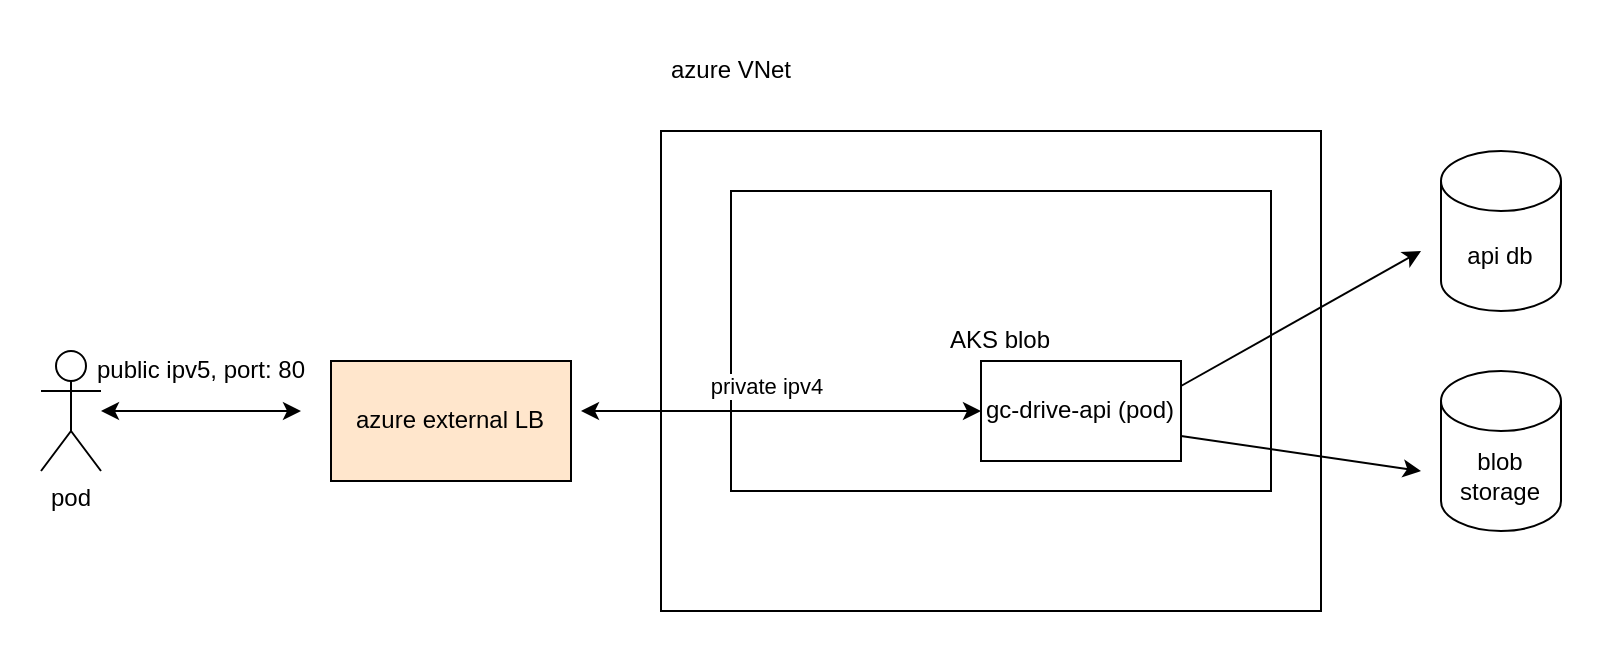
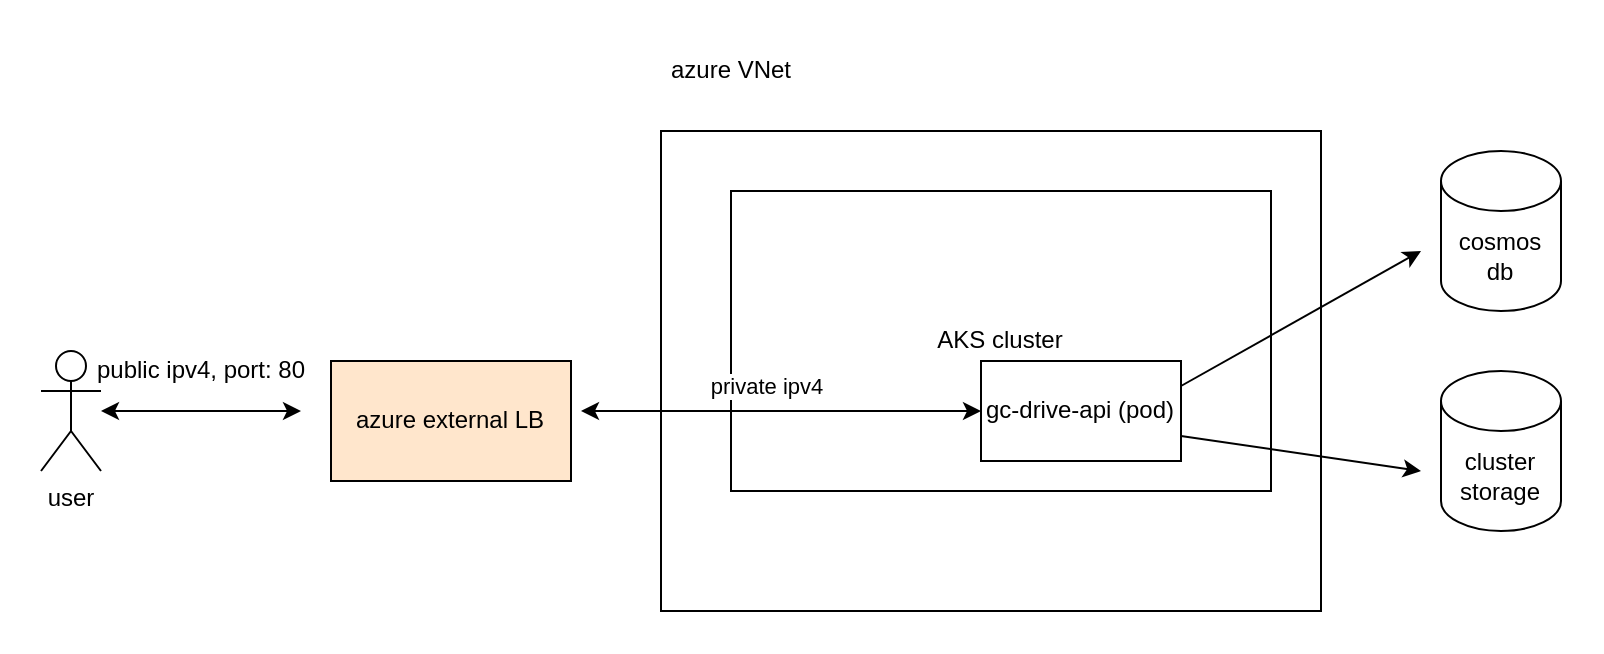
  <mxCell id="0" />
  <mxCell id="1" parent="0" />
  <mxCell id="2" value="" style="rounded=0;whiteSpace=wrap;html=1;" vertex="1" parent="1"><mxGeometry x="330" y="65" width="330" height="240" as="geometry" /></mxCell>
  <mxCell id="3" value="azure VNet" style="text;html=1;align=center;verticalAlign=middle;resizable=0;points=[];autosize=1;strokeColor=none;fillColor=none;" vertex="1" parent="1"><mxGeometry x="325" y="20" width="80" height="30" as="geometry" /></mxCell>
- <mxCell id="4" value="AKS blob" style="rounded=0;whiteSpace=wrap;html=1;" vertex="1" parent="1"><mxGeometry x="365" y="95" width="270" height="150" as="geometry" /></mxCell>
+ <mxCell id="4" value="AKS cluster" style="rounded=0;whiteSpace=wrap;html=1;" vertex="1" parent="1"><mxGeometry x="365" y="95" width="270" height="150" as="geometry" /></mxCell>
  <mxCell id="5" value="gc-drive-api (pod)" style="rounded=0;whiteSpace=wrap;html=1;" vertex="1" parent="1"><mxGeometry x="490" y="180" width="100" height="50" as="geometry" /></mxCell>
- <mxCell id="6" value="api db" style="shape=cylinder3;whiteSpace=wrap;html=1;boundedLbl=1;backgroundOutline=1;size=15;" vertex="1" parent="1"><mxGeometry x="720" y="75" width="60" height="80" as="geometry" /></mxCell>
- <mxCell id="7" value="blob storage" style="shape=cylinder3;whiteSpace=wrap;html=1;boundedLbl=1;backgroundOutline=1;size=15;" vertex="1" parent="1"><mxGeometry x="720" y="185" width="60" height="80" as="geometry" /></mxCell>
+ <mxCell id="6" value="cosmos db" style="shape=cylinder3;whiteSpace=wrap;html=1;boundedLbl=1;backgroundOutline=1;size=15;" vertex="1" parent="1"><mxGeometry x="720" y="75" width="60" height="80" as="geometry" /></mxCell>
+ <mxCell id="7" value="cluster storage" style="shape=cylinder3;whiteSpace=wrap;html=1;boundedLbl=1;backgroundOutline=1;size=15;" vertex="1" parent="1"><mxGeometry x="720" y="185" width="60" height="80" as="geometry" /></mxCell>
  <mxCell id="8" value="" style="endArrow=classic;html=1;rounded=0;exitX=1;exitY=0.25;exitDx=0;exitDy=0;" edge="1" parent="1" source="5"><mxGeometry width="50" height="50" relative="1" as="geometry"><mxPoint x="550" y="210" as="sourcePoint" /><mxPoint x="710" y="125" as="targetPoint" /></mxGeometry></mxCell>
  <mxCell id="9" value="" style="endArrow=classic;html=1;rounded=0;exitX=1;exitY=0.75;exitDx=0;exitDy=0;" edge="1" parent="1" source="5"><mxGeometry width="50" height="50" relative="1" as="geometry"><mxPoint x="560" y="220" as="sourcePoint" /><mxPoint x="710" y="235" as="targetPoint" /></mxGeometry></mxCell>
  <mxCell id="10" value="azure external LB" style="rounded=0;whiteSpace=wrap;html=1;fillColor=#ffe6cc;" vertex="1" parent="1"><mxGeometry x="165" y="180" width="120" height="60" as="geometry" /></mxCell>
  <mxCell id="11" value="" style="endArrow=classic;startArrow=classic;html=1;rounded=0;" edge="1" parent="1" target="5"><mxGeometry width="50" height="50" relative="1" as="geometry"><mxPoint x="290" y="205" as="sourcePoint" /><mxPoint x="390" y="175" as="targetPoint" /></mxGeometry></mxCell>
  <mxCell id="12" value="private ipv4" style="edgeLabel;html=1;align=center;verticalAlign=middle;resizable=0;points=[];" vertex="1" connectable="0" parent="11"><mxGeometry x="-0.413" y="-1" relative="1" as="geometry"><mxPoint x="33" y="-14" as="offset" /></mxGeometry></mxCell>
- <mxCell id="13" value="pod" style="shape=umlActor;verticalLabelPosition=bottom;verticalAlign=top;html=1;outlineConnect=0;" vertex="1" parent="1"><mxGeometry x="20" y="175" width="30" height="60" as="geometry" /></mxCell>
+ <mxCell id="13" value="user" style="shape=umlActor;verticalLabelPosition=bottom;verticalAlign=top;html=1;outlineConnect=0;" vertex="1" parent="1"><mxGeometry x="20" y="175" width="30" height="60" as="geometry" /></mxCell>
  <mxCell id="14" value="" style="endArrow=classic;startArrow=classic;html=1;rounded=0;" edge="1" parent="1" source="13"><mxGeometry width="50" height="50" relative="1" as="geometry"><mxPoint x="100" y="255" as="sourcePoint" /><mxPoint x="150" y="205" as="targetPoint" /></mxGeometry></mxCell>
- <mxCell id="15" value="public ipv5, port: 80" style="text;html=1;align=center;verticalAlign=middle;resizable=0;points=[];autosize=1;strokeColor=none;fillColor=none;" vertex="1" parent="1"><mxGeometry x="35" y="170" width="130" height="30" as="geometry" /></mxCell>
+ <mxCell id="15" value="public ipv4, port: 80" style="text;html=1;align=center;verticalAlign=middle;resizable=0;points=[];autosize=1;strokeColor=none;fillColor=none;" vertex="1" parent="1"><mxGeometry x="35" y="170" width="130" height="30" as="geometry" /></mxCell>
